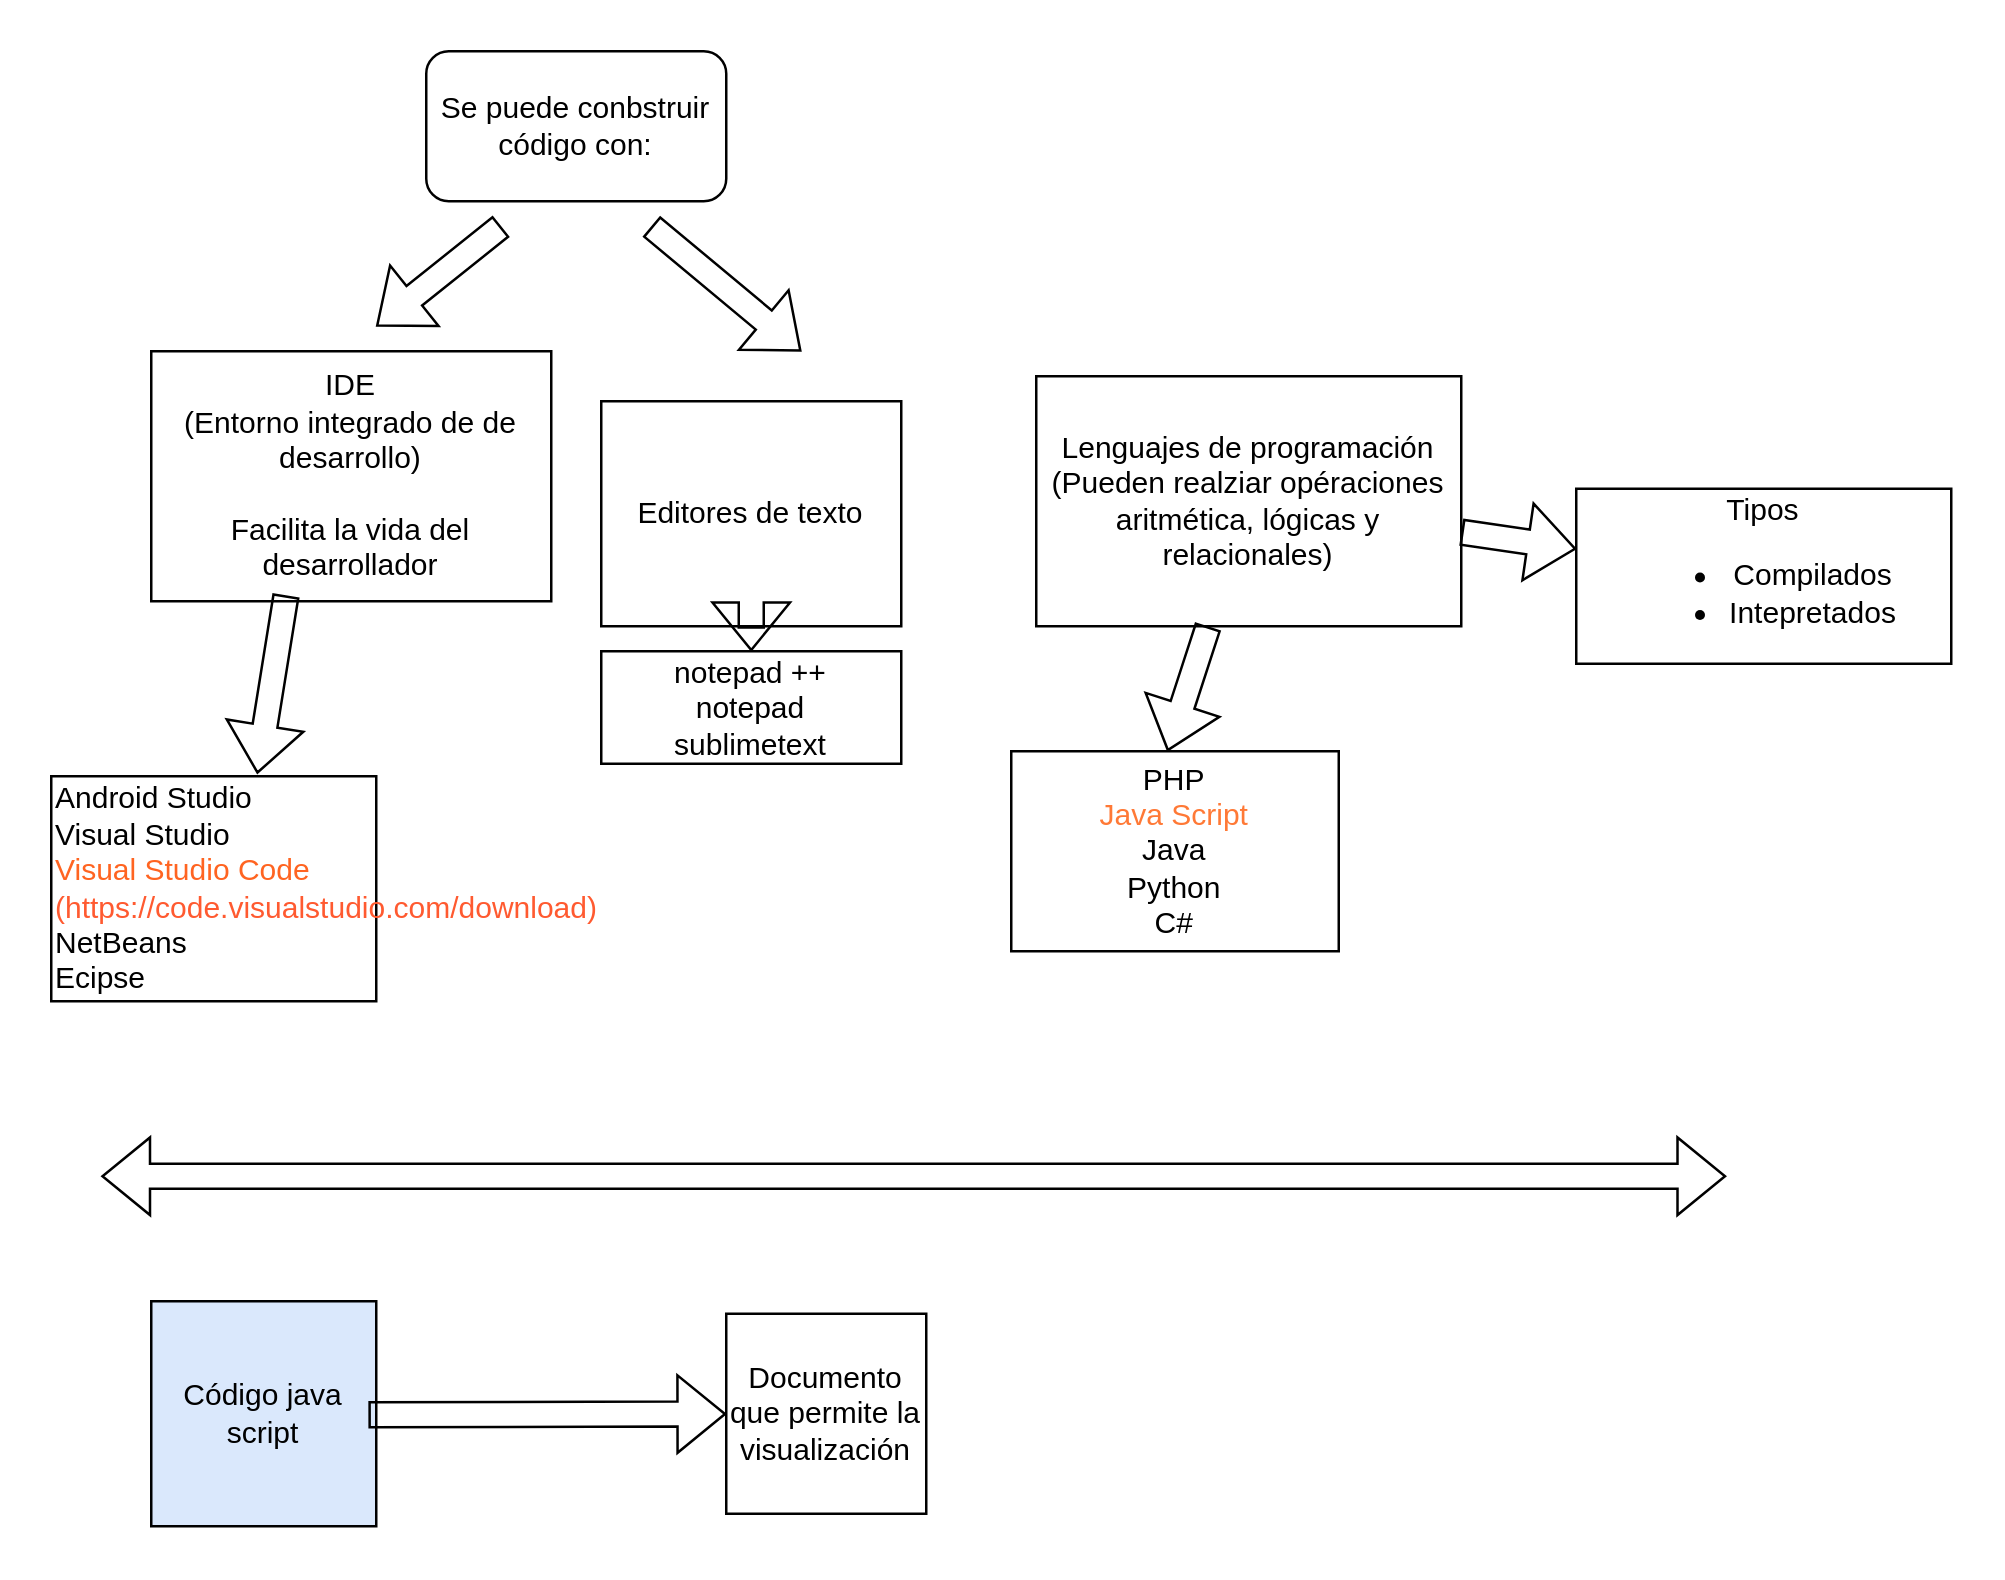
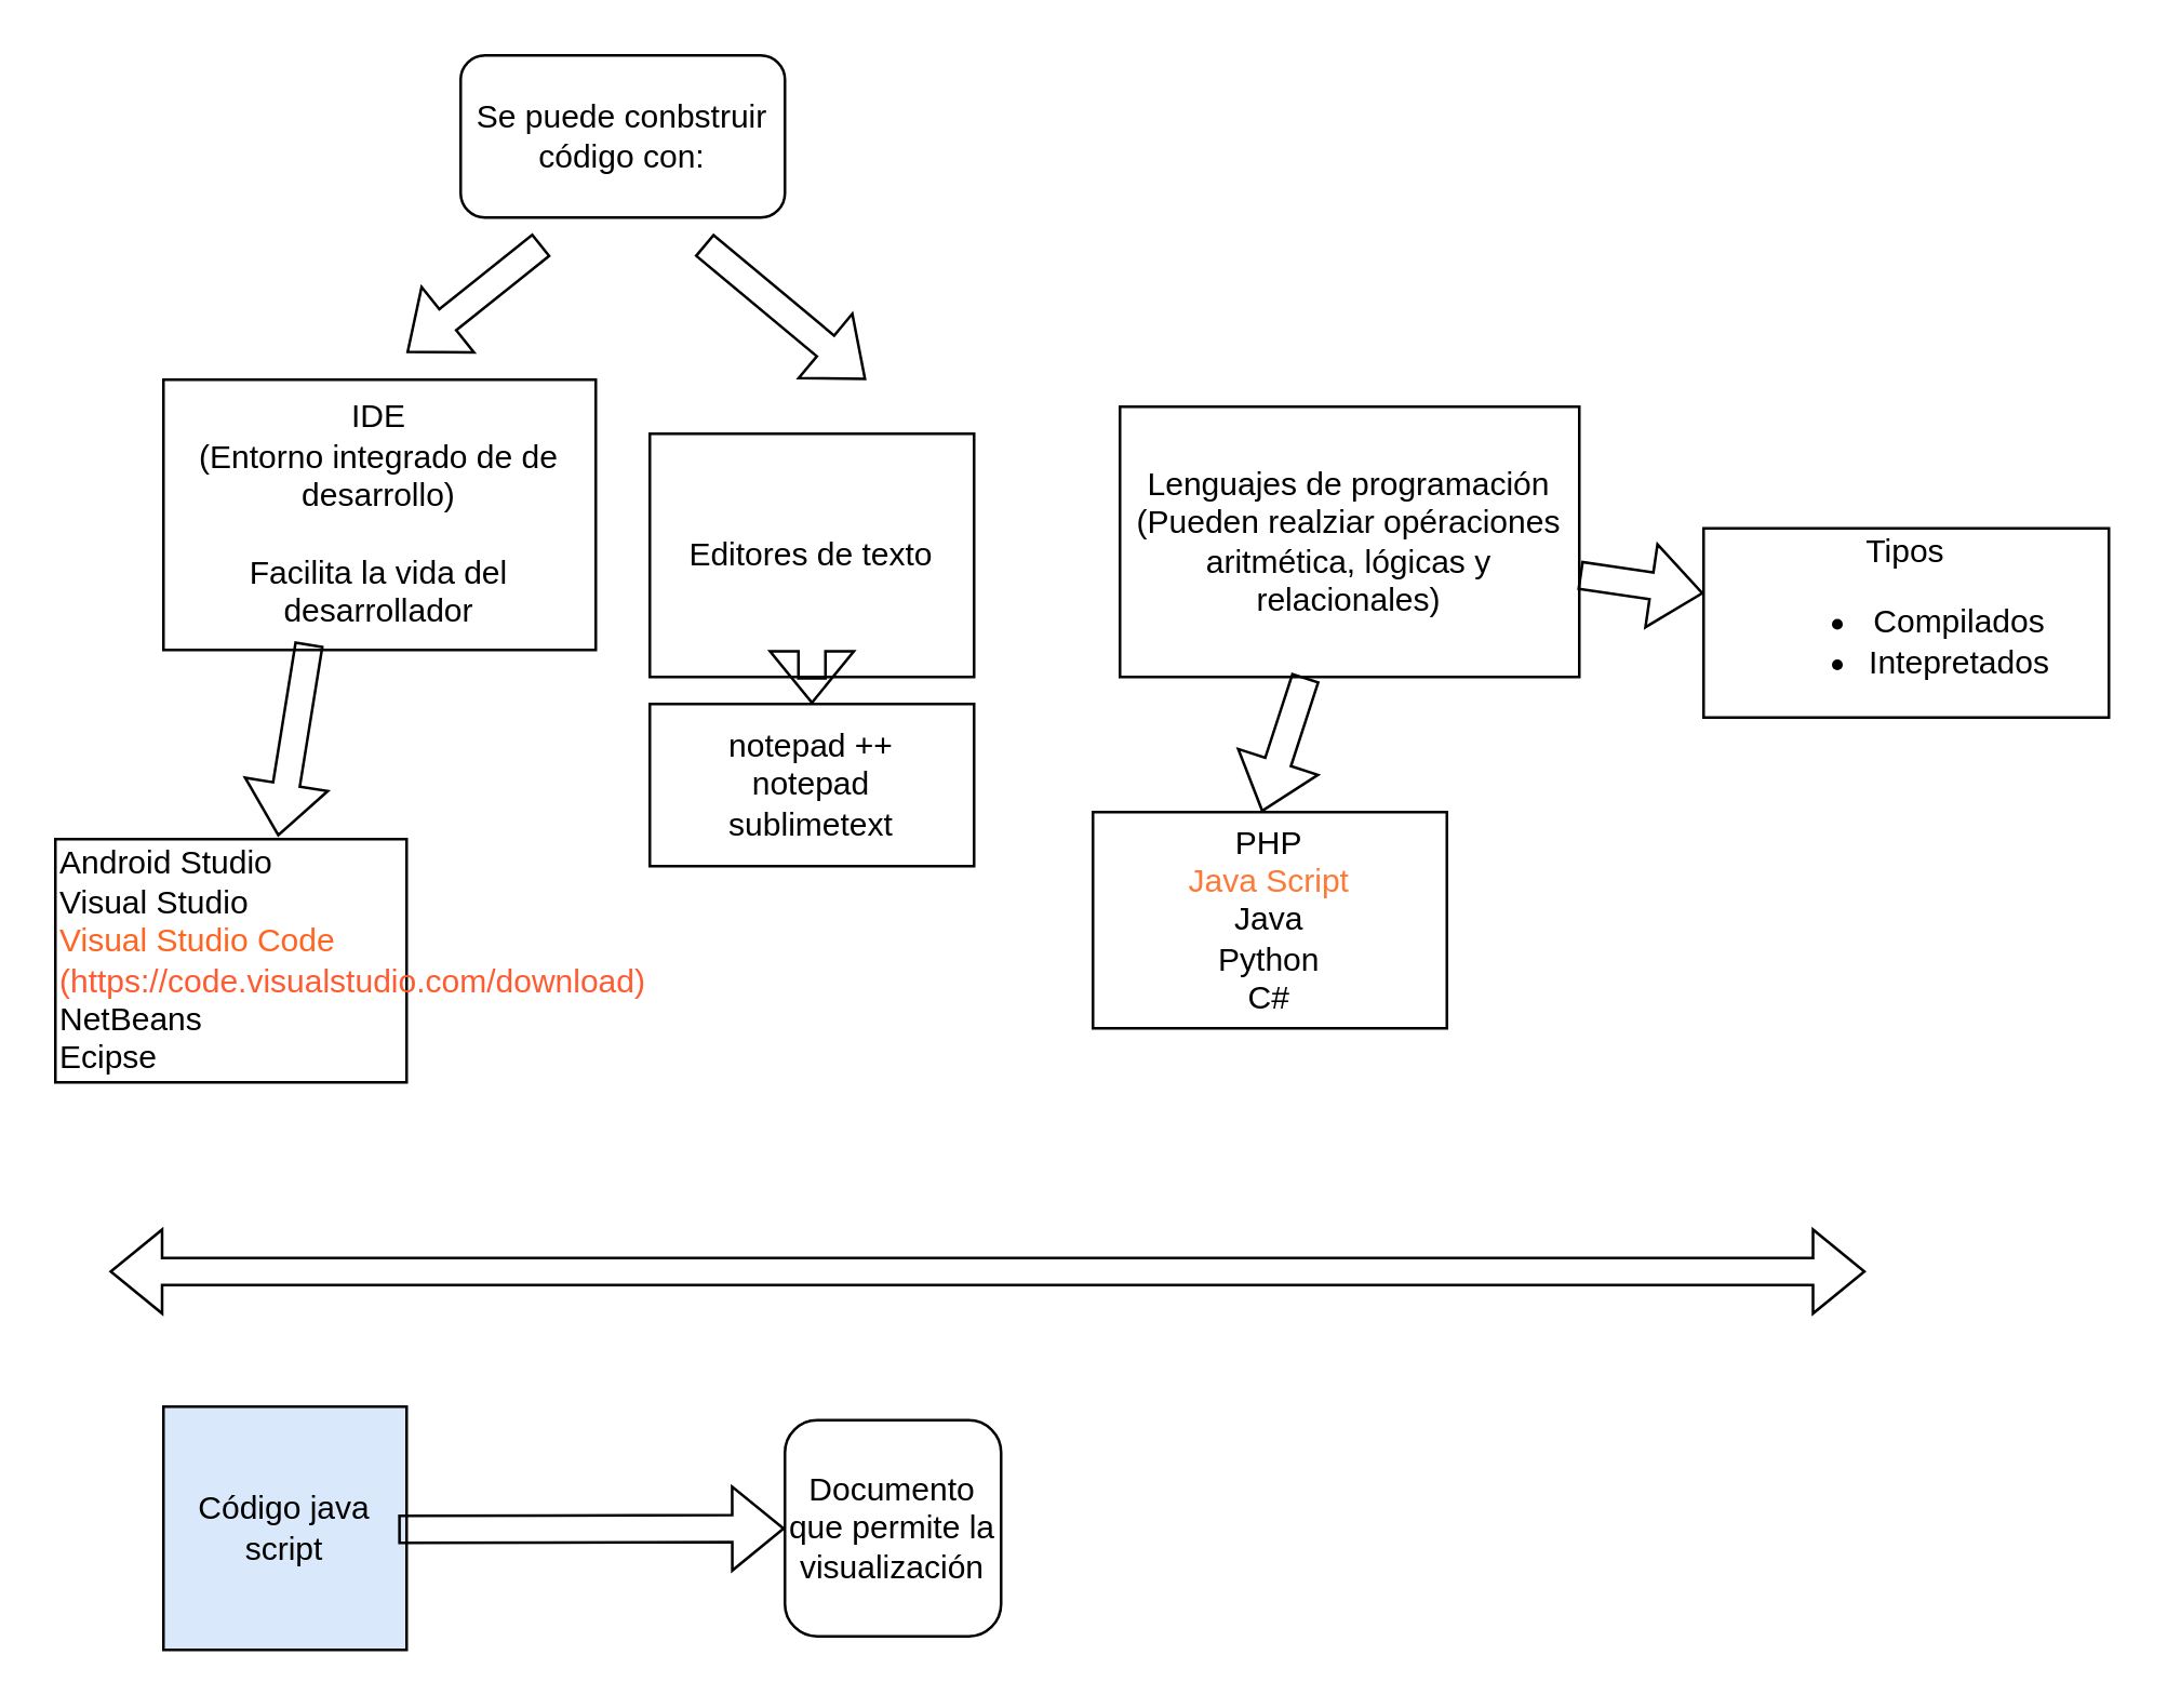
  <mxCell id="0" />
  <mxCell id="1" parent="0" />
  <mxCell id="2" value="IDE&lt;br&gt;(Entorno integrado de de desarrollo)&lt;br&gt;&lt;br&gt;Facilita la vida del desarrollador" style="rounded=0;whiteSpace=wrap;html=1;" vertex="1" parent="1"><mxGeometry x="60" y="140" width="160" height="100" as="geometry" /></mxCell>
  <mxCell id="3" value="Lenguajes de programación&lt;br&gt;(Pueden realziar opéraciones aritmética, lógicas y relacionales)" style="rounded=0;whiteSpace=wrap;html=1;" vertex="1" parent="1"><mxGeometry x="414" y="150" width="170" height="100" as="geometry" /></mxCell>
  <mxCell id="4" value="Editores de texto" style="rounded=0;whiteSpace=wrap;html=1;" vertex="1" parent="1"><mxGeometry x="240" y="160" width="120" height="90" as="geometry" /></mxCell>
  <mxCell id="5" value="Se puede conbstruir código con:" style="rounded=1;whiteSpace=wrap;html=1;" vertex="1" parent="1"><mxGeometry x="170" y="20" width="120" height="60" as="geometry" /></mxCell>
  <mxCell id="6" value="" style="shape=flexArrow;endArrow=classic;html=1;rounded=0;" edge="1" parent="1"><mxGeometry width="50" height="50" relative="1" as="geometry"><mxPoint x="200" y="90" as="sourcePoint" /><mxPoint x="150" y="130" as="targetPoint" /></mxGeometry></mxCell>
  <mxCell id="7" value="" style="shape=flexArrow;endArrow=classic;html=1;rounded=0;" edge="1" parent="1"><mxGeometry width="50" height="50" relative="1" as="geometry"><mxPoint x="260" y="90" as="sourcePoint" /><mxPoint x="320" y="140" as="targetPoint" /></mxGeometry></mxCell>
  <mxCell id="8" value="&lt;div&gt;Tipos&lt;/div&gt;&lt;ul&gt;&lt;li&gt;Compilados&lt;/li&gt;&lt;li&gt;Intepretados&lt;/li&gt;&lt;/ul&gt;" style="rounded=0;whiteSpace=wrap;html=1;" vertex="1" parent="1"><mxGeometry x="630" y="195" width="150" height="70" as="geometry" /></mxCell>
  <mxCell id="9" value="PHP&lt;br&gt;&lt;font color=&quot;#ff7936&quot;&gt;Java Script&lt;/font&gt;&lt;br&gt;Java&lt;br&gt;Python&lt;br&gt;C#" style="rounded=0;whiteSpace=wrap;html=1;" vertex="1" parent="1"><mxGeometry x="404" y="300" width="131" height="80" as="geometry" /></mxCell>
  <mxCell id="10" value="" style="shape=flexArrow;endArrow=classic;html=1;rounded=0;" edge="1" parent="1" source="3" target="8"><mxGeometry width="50" height="50" relative="1" as="geometry"><mxPoint x="280" y="340" as="sourcePoint" /><mxPoint x="330" y="290" as="targetPoint" /></mxGeometry></mxCell>
- <mxCell id="11" value="notepad ++&lt;br&gt;notepad&lt;br&gt;sublimetext" style="rounded=0;whiteSpace=wrap;html=1;" vertex="1" parent="1"><mxGeometry x="240" y="260" width="120" height="45" as="geometry" /></mxCell>
+ <mxCell id="11" value="notepad ++&lt;br&gt;notepad&lt;br&gt;sublimetext" style="rounded=0;whiteSpace=wrap;html=1;" vertex="1" parent="1"><mxGeometry x="240" y="260" width="120" height="60" as="geometry" /></mxCell>
  <mxCell id="12" value="Android Studio&lt;br&gt;Visual Studio&lt;br&gt;&lt;font color=&quot;#ff6421&quot;&gt;Visual Studio Code&lt;br&gt;&lt;/font&gt;&lt;font color=&quot;#ff5a30&quot;&gt;(https://code.visualstudio.com/download)&lt;/font&gt;&lt;br&gt;NetBeans&lt;br&gt;Ecipse" style="rounded=0;whiteSpace=wrap;html=1;align=left;" vertex="1" parent="1"><mxGeometry x="20" y="310" width="130" height="90" as="geometry" /></mxCell>
  <mxCell id="13" value="" style="shape=flexArrow;endArrow=classic;html=1;rounded=0;exitX=0.337;exitY=0.976;exitDx=0;exitDy=0;exitPerimeter=0;entryX=0.634;entryY=-0.011;entryDx=0;entryDy=0;entryPerimeter=0;" edge="1" parent="1" source="2" target="12"><mxGeometry width="50" height="50" relative="1" as="geometry"><mxPoint x="280" y="340" as="sourcePoint" /><mxPoint x="330" y="290" as="targetPoint" /></mxGeometry></mxCell>
  <mxCell id="14" value="" style="shape=flexArrow;endArrow=classic;html=1;rounded=0;entryX=0.477;entryY=0;entryDx=0;entryDy=0;entryPerimeter=0;" edge="1" parent="1" source="3" target="9"><mxGeometry width="50" height="50" relative="1" as="geometry"><mxPoint x="505" y="250" as="sourcePoint" /><mxPoint x="493" y="321" as="targetPoint" /></mxGeometry></mxCell>
  <mxCell id="15" value="" style="shape=flexArrow;endArrow=classic;html=1;rounded=0;" edge="1" parent="1" source="4" target="11"><mxGeometry width="50" height="50" relative="1" as="geometry"><mxPoint x="299.5" y="220" as="sourcePoint" /><mxPoint x="300.5" y="270" as="targetPoint" /></mxGeometry></mxCell>
  <mxCell id="16" value="" style="shape=flexArrow;endArrow=classic;startArrow=classic;html=1;rounded=0;" edge="1" parent="1"><mxGeometry width="100" height="100" relative="1" as="geometry"><mxPoint x="40" y="470" as="sourcePoint" /><mxPoint x="690" y="470" as="targetPoint" /></mxGeometry></mxCell>
  <mxCell id="17" value="Código java script" style="whiteSpace=wrap;html=1;aspect=fixed;fillColor=#dae8fc;" vertex="1" parent="1"><mxGeometry x="60" y="520" width="90" height="90" as="geometry" /></mxCell>
- <mxCell id="18" value="Documento que permite la visualización" style="whiteSpace=wrap;html=1;aspect=fixed;" vertex="1" parent="1"><mxGeometry x="290" y="525" width="80" height="80" as="geometry" /></mxCell>
+ <mxCell id="18" value="Documento que permite la visualización" style="whiteSpace=wrap;html=1;aspect=fixed;rounded=1;" vertex="1" parent="1"><mxGeometry x="290" y="525" width="80" height="80" as="geometry" /></mxCell>
  <mxCell id="19" value="" style="shape=flexArrow;endArrow=classic;html=1;rounded=0;exitX=0.965;exitY=0.504;exitDx=0;exitDy=0;exitPerimeter=0;" edge="1" parent="1" source="17" target="18"><mxGeometry width="50" height="50" relative="1" as="geometry"><mxPoint x="280" y="560" as="sourcePoint" /><mxPoint x="330" y="510" as="targetPoint" /></mxGeometry></mxCell>
